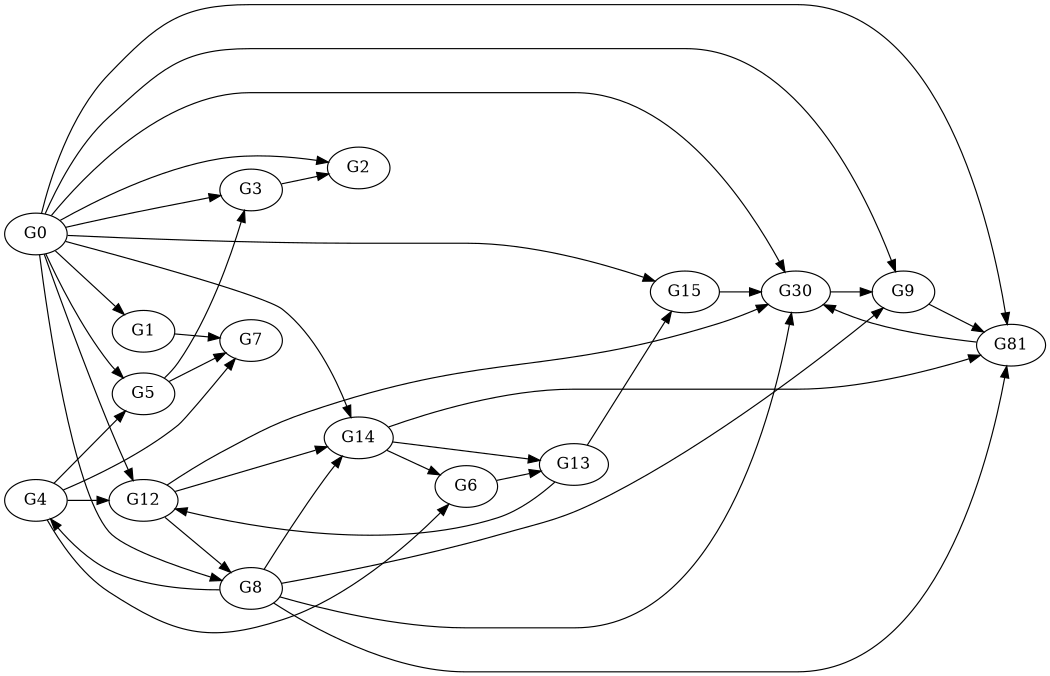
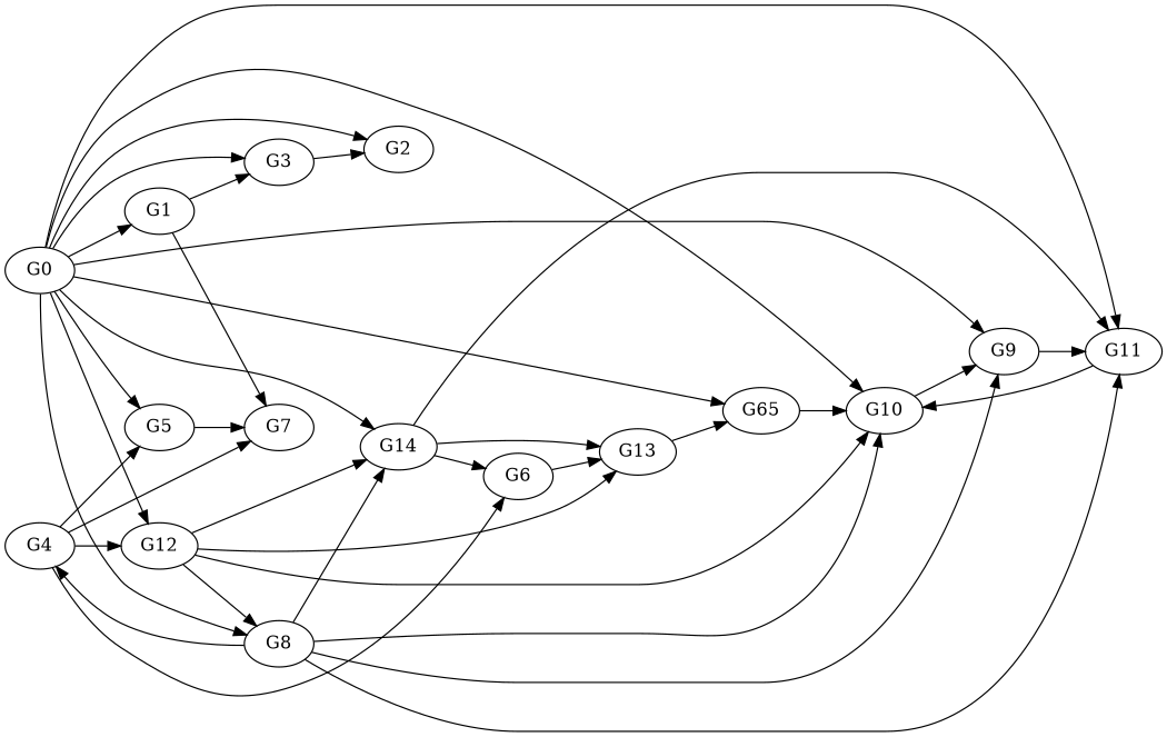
  digraph {
    fontname="DejaVu Serif"
    rankdir=LR
    node [fontname="DejaVu Serif"]
    edge [fontname="DejaVu Serif"]
    G4
    G12
    G7
    G6
    G5
-   G10 [label=G30]
+   G10
    G14
    G13
    G8
-   G15
+   G15 [label=G65]
    G9
    G3
    G2
-   G11 [label=G81]
+   G11
    G1
    G0
    G4 -> G12
    G4 -> G7
    G4 -> G6
    G4 -> G5
    G12 -> G10
    G12 -> G14
-   G13 -> G12
+   G12 -> G13
    G12 -> G8
    G6 -> G13
    G5 -> G7
    G10 -> G9
    G14 -> G6
    G14 -> G13
    G14 -> G11
    G13 -> G15
    G8 -> G4
    G8 -> G10
    G8 -> G14
    G8 -> G9
    G8 -> G11
    G15 -> G10
    G9 -> G11
    G3 -> G2
    G11 -> G10
    G1 -> G7
-   G5 -> G3
+   G1 -> G3
    G0 -> G12
    G0 -> G5
    G0 -> G10
    G0 -> G14
    G0 -> G8
    G0 -> G15
    G0 -> G9
    G0 -> G3
    G0 -> G2
    G0 -> G11
    G0 -> G1
  }
